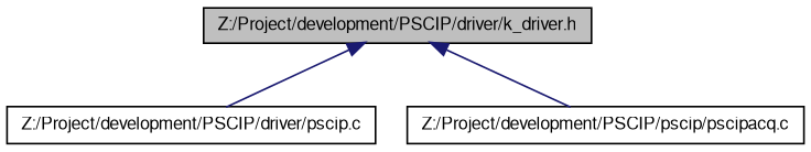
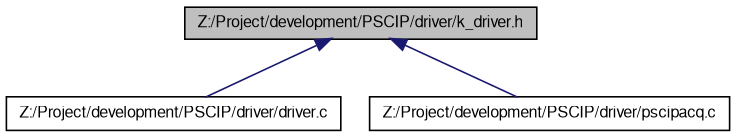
  digraph {
    node [color=black fillcolor=white fontname=FreeSans fontsize=10 shape=record style=filled]
    edge [color=midnightblue dir=back fontname=FreeSans fontsize=10 labelfontname=FreeSans labelfontsize=10 style=solid]
    n1 [fillcolor=grey75 fontcolor=black height=0.2 label="Z:/Project/development/PSCIP/driver/k_driver.h" width=0.4]
-   n2 [height=0.2 label="Z:/Project/development/PSCIP/driver/pscip.c" width=0.4]
-   n3 [height=0.2 label="Z:/Project/development/PSCIP/pscip/pscipacq.c" width=0.4]
+   n2 [height=0.2 label="Z:/Project/development/PSCIP/driver/driver.c" width=0.4]
+   n3 [height=0.2 label="Z:/Project/development/PSCIP/driver/pscipacq.c" width=0.4]
    n1 -> n2
    n1 -> n3
  }
